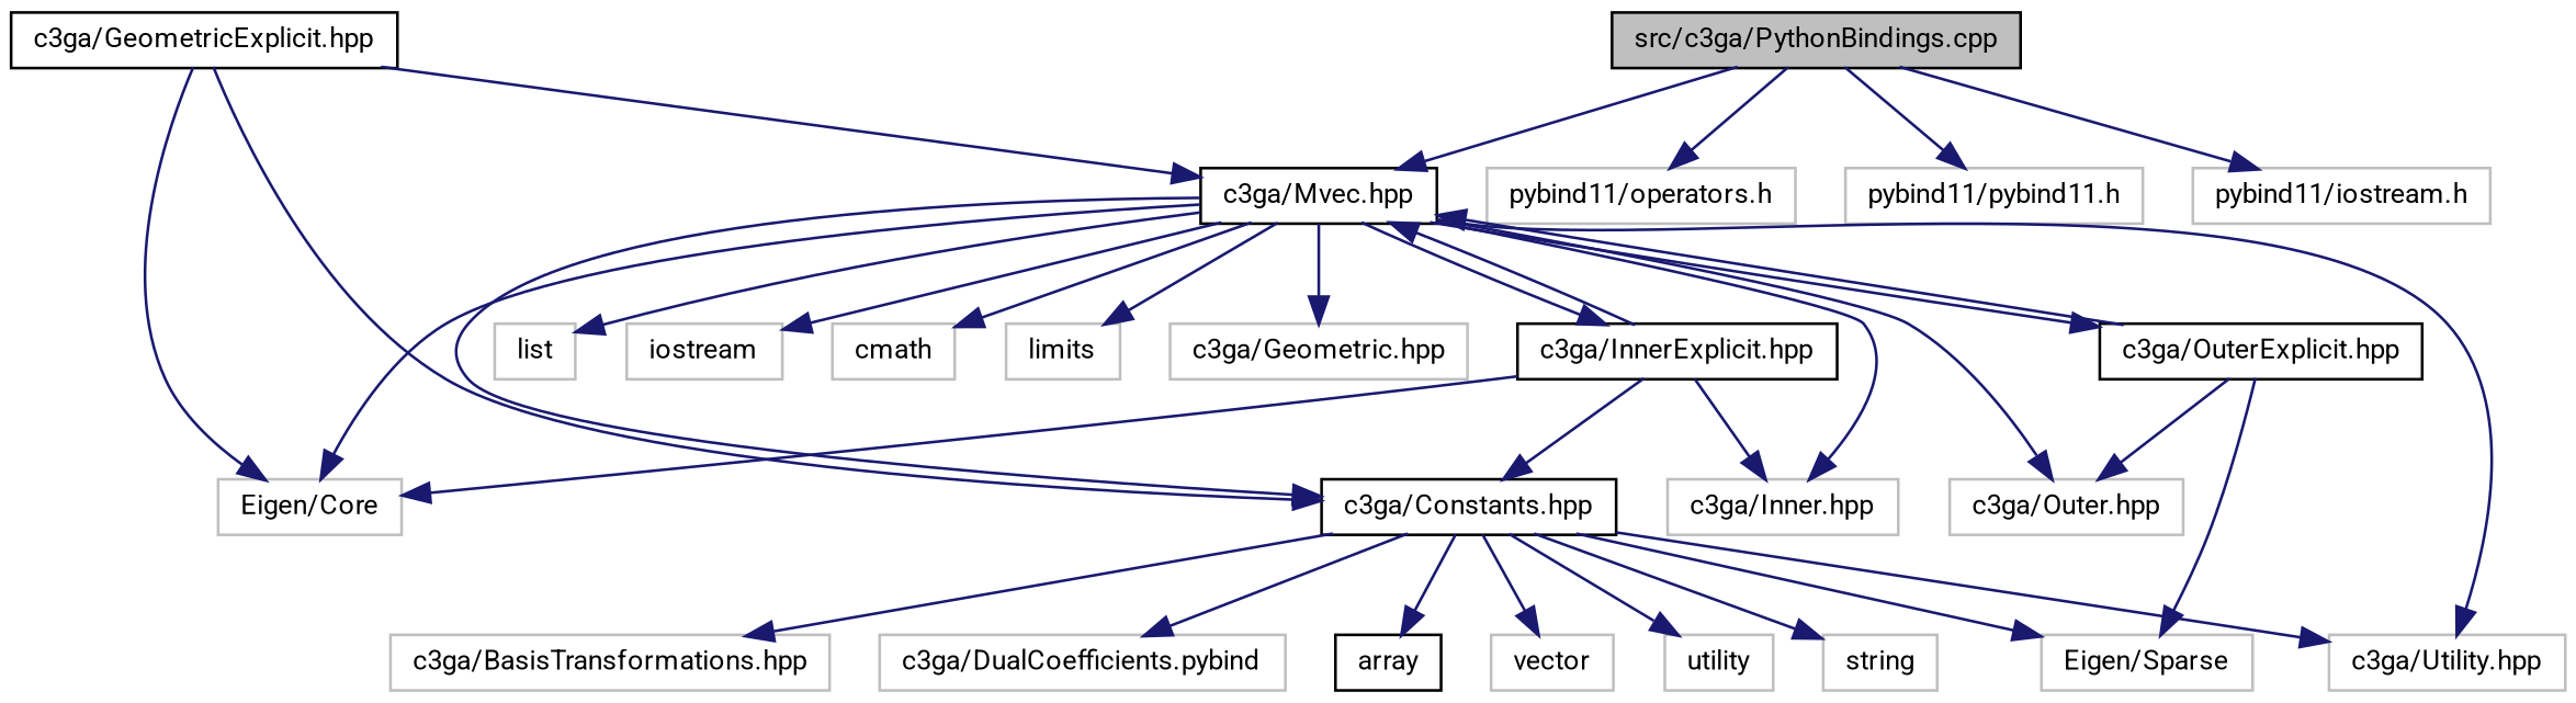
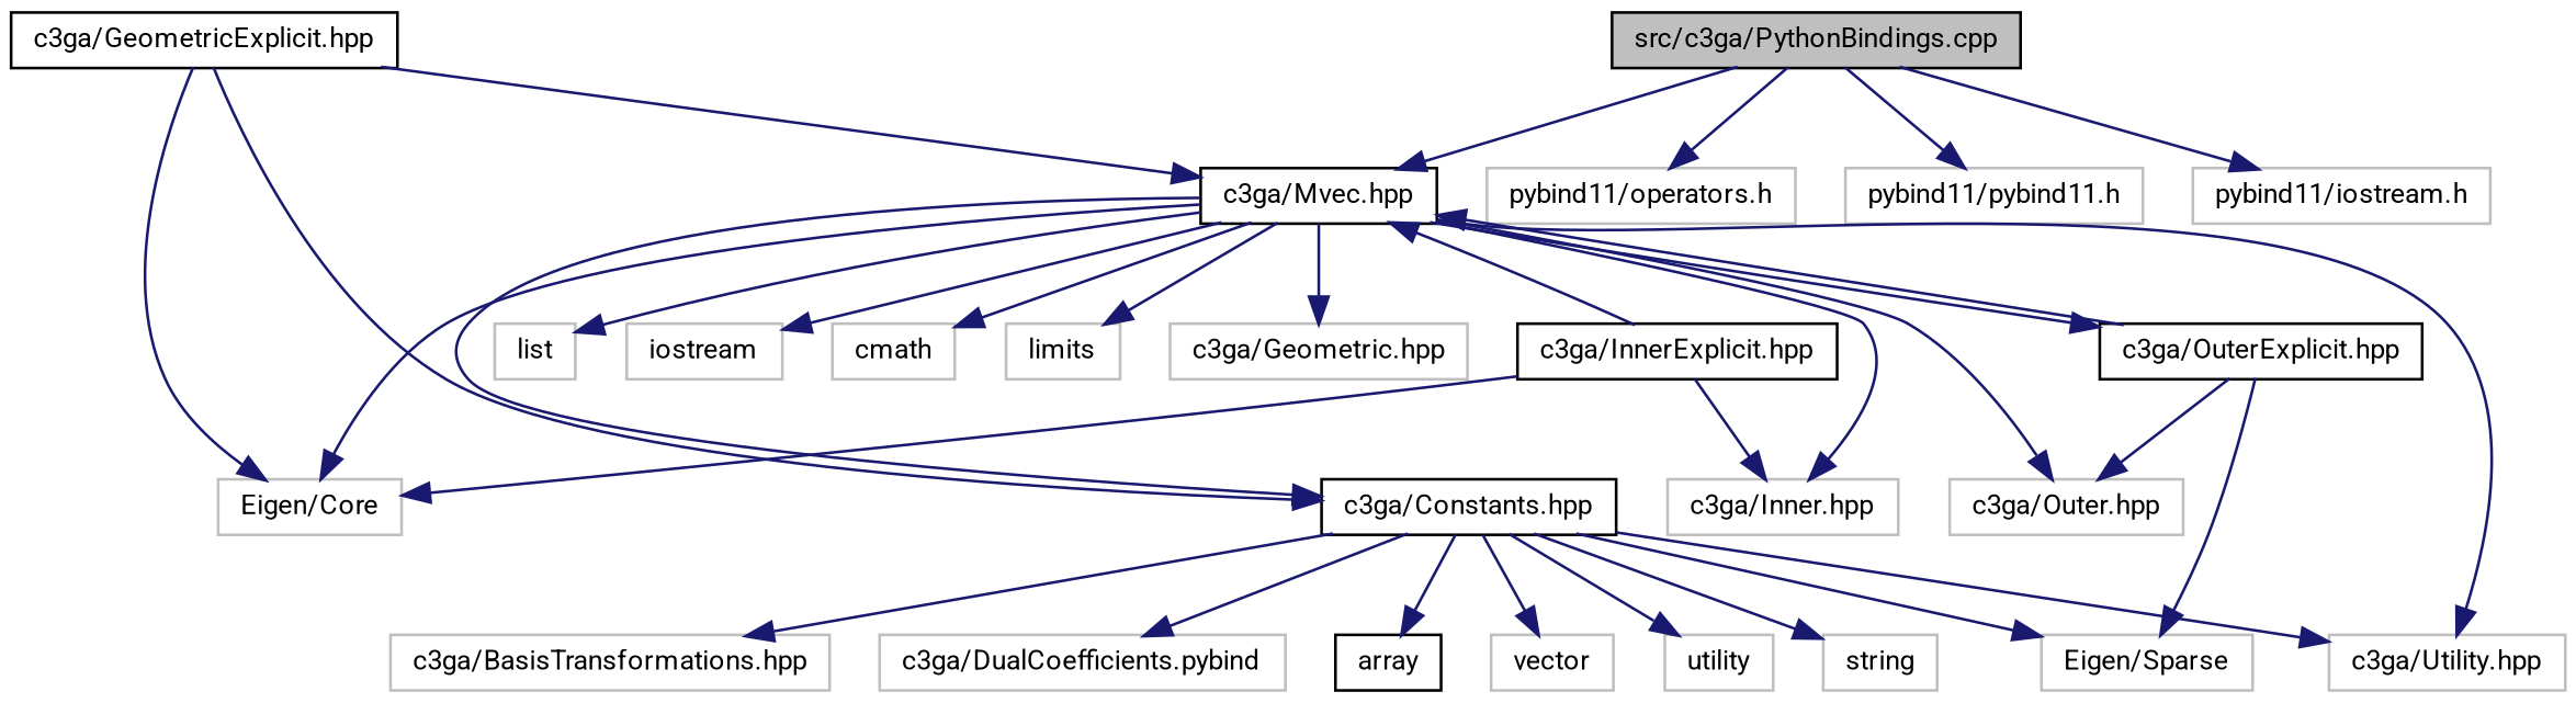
  digraph {
    fontname=Roboto
    node [color=grey75 fontname=Roboto fontsize=10 shape=record]
    edge [color=midnightblue fontname=Roboto fontsize=10 labelfontname="Helvetica#FreeSans" labelfontsize=10 style=solid]
    n1 [color=black fillcolor=grey75 fontcolor=black height=0.2 label="src/c3ga/PythonBindings.cpp" style=filled width=0.4]
    n2 [color=black height=0.2 label="c3ga/Mvec.hpp" width=0.4]
    n3 [height=0.2 label="pybind11/operators.h" width=0.4]
    n4 [height=0.2 label="pybind11/pybind11.h" width=0.4]
    n5 [height=0.2 label="pybind11/iostream.h" width=0.4]
    n6 [height=0.2 label="Eigen/Core" width=0.4]
    n7 [height=0.2 label=list width=0.4]
    n8 [height=0.2 label=iostream width=0.4]
    n9 [height=0.2 label=cmath width=0.4]
    n10 [height=0.2 label=limits width=0.4]
    n11 [height=0.2 label="c3ga/Utility.hpp" width=0.4]
    n12 [color=black height=0.2 label="c3ga/Constants.hpp" width=0.4]
    n13 [height=0.2 label="c3ga/Outer.hpp" width=0.4]
    n14 [height=0.2 label="c3ga/Inner.hpp" width=0.4]
    n15 [height=0.2 label="c3ga/Geometric.hpp" width=0.4]
    n16 [color=black height=0.2 label="c3ga/OuterExplicit.hpp" width=0.4]
    n17 [color=black height=0.2 label="c3ga/InnerExplicit.hpp" width=0.4]
    n18 [color=black height=0.2 label=array width=0.4]
    n19 [height=0.2 label=vector width=0.4]
    n20 [height=0.2 label=utility width=0.4]
    n21 [height=0.2 label=string width=0.4]
    n22 [height=0.2 label="Eigen/Sparse" width=0.4]
    n23 [height=0.2 label="c3ga/BasisTransformations.hpp" width=0.4]
    n24 [height=0.2 label="c3ga/DualCoefficients.pybind" width=0.4]
    n25 [color=black height=0.2 label="c3ga/GeometricExplicit.hpp" width=0.4]
    n1 -> n2
    n1 -> n3
    n1 -> n4
    n1 -> n5
    n2 -> n6
    n2 -> n7
    n2 -> n8
    n2 -> n9
    n2 -> n10
    n2 -> n11
    n2 -> n12
    n2 -> n13
    n2 -> n14
    n2 -> n15
    n2 -> n16
-   n2 -> n17
    n12 -> n11
    n12 -> n18
    n12 -> n19
    n12 -> n20
    n12 -> n21
    n12 -> n22
    n12 -> n23
    n12 -> n24
    n16 -> n2
    n16 -> n13
    n16 -> n22
    n17 -> n2
    n17 -> n6
-   n17 -> n12
    n17 -> n14
    n25 -> n2
    n25 -> n6
    n25 -> n12
  }
